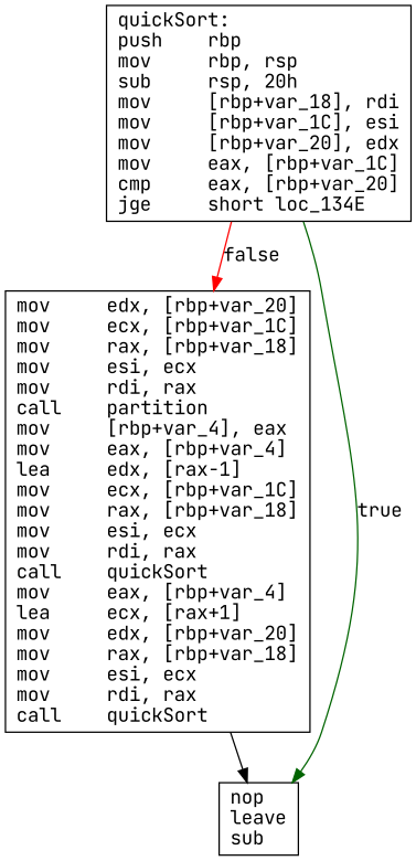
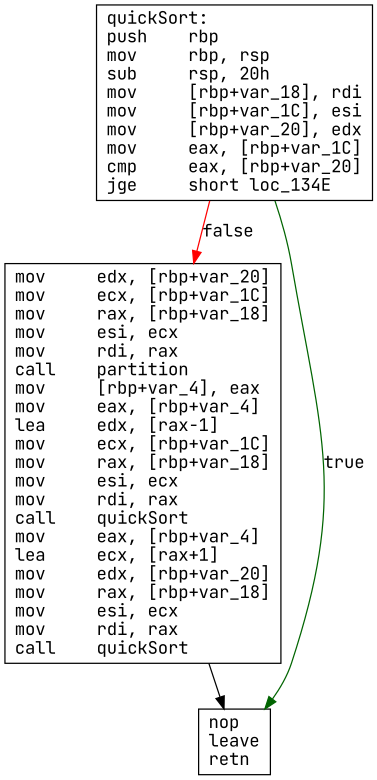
  digraph {
    fontname="JetBrains Mono"
    node [shape=box fontname="JetBrains Mono"]
    edge [fontname="JetBrains Mono"]
    n1 [label="quickSort:\lpush    rbp\lmov     rbp, rsp\lsub     rsp, 20h\lmov     [rbp+var_18], rdi\lmov     [rbp+var_1C], esi\lmov     [rbp+var_20], edx\lmov     eax, [rbp+var_1C]\lcmp     eax, [rbp+var_20]\ljge     short loc_134E\l"]
    n2 [label="mov     edx, [rbp+var_20]\lmov     ecx, [rbp+var_1C]\lmov     rax, [rbp+var_18]\lmov     esi, ecx\lmov     rdi, rax\lcall    partition\lmov     [rbp+var_4], eax\lmov     eax, [rbp+var_4]\llea     edx, [rax-1]\lmov     ecx, [rbp+var_1C]\lmov     rax, [rbp+var_18]\lmov     esi, ecx\lmov     rdi, rax\lcall    quickSort\lmov     eax, [rbp+var_4]\llea     ecx, [rax+1]\lmov     edx, [rbp+var_20]\lmov     rax, [rbp+var_18]\lmov     esi, ecx\lmov     rdi, rax\lcall    quickSort\l"]
-   n3 [label="nop\lleave\lsub\l"]
+   n3 [label="nop\lleave\lretn\l"]
    n1 -> n2 [color=red label=false]
    n1 -> n3 [color=darkgreen label=true]
    n2 -> n3
  }
